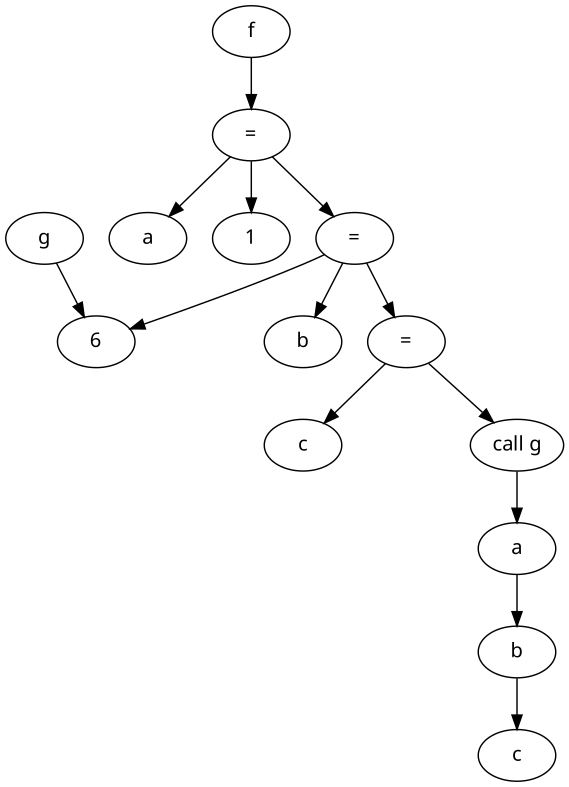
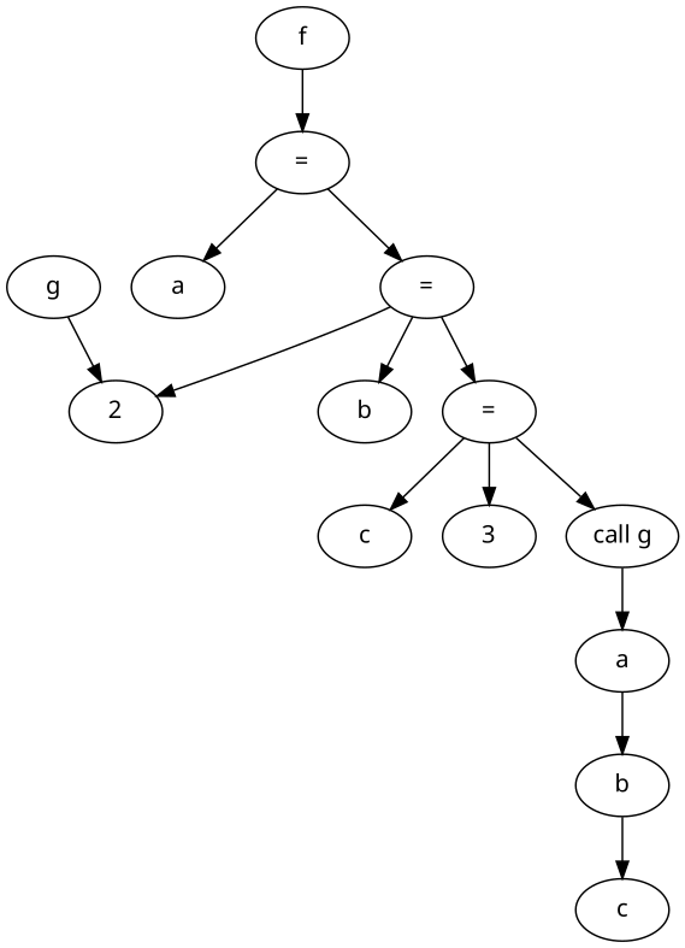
  digraph {
    fontname="Noto Sans"
    node [fontname="Noto Sans"]
    edge [fontname="Noto Sans"]
    n1 [label=g]
-   n2 [label=6]
+   n2 [label=2]
    n3 [label=f]
    n4 [label="="]
    n5 [label=a]
-   n6 [label=1]
    n7 [label="="]
    n8 [label=b]
    n9 [label="="]
    n10 [label=c]
+   n11 [label=3]
    n12 [label="call g"]
    n13 [label=a]
    n14 [label=b]
    n15 [label=c]
    n1 -> n2
    n3 -> n4
    n4 -> n5
-   n4 -> n6
    n4 -> n7
    n7 -> n2
    n7 -> n8
    n7 -> n9
    n9 -> n10
+   n9 -> n11
    n9 -> n12
    n12 -> n13
    n13 -> n14
    n14 -> n15
  }
